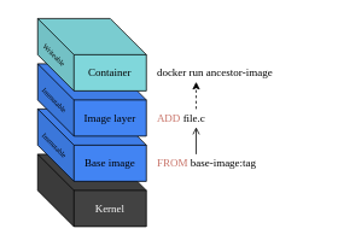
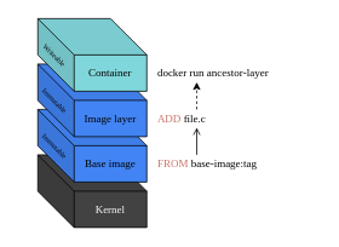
  <mxCell id="0" />
  <mxCell id="1" parent="0" />
  <mxCell id="2" value="&lt;font face=&quot;Comfortaa&quot; data-font-src=&quot;https://fonts.googleapis.com/css?family=Comfortaa&quot; color=&quot;#fafafa&quot;&gt;Kernel&lt;/font&gt;" style="shape=cube;whiteSpace=wrap;html=1;boundedLbl=1;backgroundOutline=1;darkOpacity=0.05;darkOpacity2=0.1;size=40;fillColor=#424242;" vertex="1" parent="1"><mxGeometry x="41" y="170" width="120" height="80" as="geometry" /></mxCell>
  <mxCell id="3" value="&lt;font face=&quot;Comfortaa&quot; data-font-src=&quot;https://fonts.googleapis.com/css?family=Comfortaa&quot;&gt;Base image&lt;/font&gt;" style="shape=cube;whiteSpace=wrap;html=1;boundedLbl=1;backgroundOutline=1;darkOpacity=0.05;darkOpacity2=0.1;fillColor=#4284F3;size=40;" vertex="1" parent="1"><mxGeometry x="41" y="120" width="120" height="80" as="geometry" /></mxCell>
  <mxCell id="4" value="&lt;font face=&quot;Comfortaa&quot; data-font-src=&quot;https://fonts.googleapis.com/css?family=Comfortaa&quot;&gt;Image layer&lt;/font&gt;" style="shape=cube;whiteSpace=wrap;html=1;boundedLbl=1;backgroundOutline=1;darkOpacity=0.05;darkOpacity2=0.1;fillColor=#4284F3;size=40;" vertex="1" parent="1"><mxGeometry x="41" y="70" width="120" height="80" as="geometry" /></mxCell>
  <mxCell id="5" value="&lt;font face=&quot;Comfortaa&quot; data-font-src=&quot;https://fonts.googleapis.com/css?family=Comfortaa&quot;&gt;Container&lt;/font&gt;" style="shape=cube;whiteSpace=wrap;html=1;boundedLbl=1;backgroundOutline=1;darkOpacity=0.05;darkOpacity2=0.1;fillColor=#80D7DB;size=40;" vertex="1" parent="1"><mxGeometry x="41" y="20" width="120" height="80" as="geometry" /></mxCell>
  <mxCell id="6" value="&lt;span style=&quot;font-size: 8px&quot;&gt;Writeable&lt;/span&gt;" style="text;html=1;strokeColor=none;fillColor=none;align=center;verticalAlign=middle;whiteSpace=wrap;rounded=0;fontFamily=Comfortaa;fontSource=https%3A%2F%2Ffonts.googleapis.com%2Fcss%3Ffamily%3DComfortaa;fontColor=#000000;rotation=45;" vertex="1" parent="1"><mxGeometry x="20.12" y="44.64" width="81.03" height="30" as="geometry" /></mxCell>
  <mxCell id="7" value="&lt;span style=&quot;font-size: 8px&quot;&gt;Immutable&lt;/span&gt;" style="text;html=1;strokeColor=none;fillColor=none;align=center;verticalAlign=middle;whiteSpace=wrap;rounded=0;fontFamily=Comfortaa;fontSource=https%3A%2F%2Ffonts.googleapis.com%2Fcss%3Ffamily%3DComfortaa;fontColor=#000000;rotation=45;" vertex="1" parent="1"><mxGeometry x="20.12" y="95" width="81.03" height="30" as="geometry" /></mxCell>
  <mxCell id="8" value="&lt;font style=&quot;font-size: 8px&quot;&gt;Immutable&lt;/font&gt;" style="text;html=1;strokeColor=none;fillColor=none;align=center;verticalAlign=middle;whiteSpace=wrap;rounded=0;fontFamily=Comfortaa;fontSource=https%3A%2F%2Ffonts.googleapis.com%2Fcss%3Ffamily%3DComfortaa;fontColor=#000000;rotation=45;" vertex="1" parent="1"><mxGeometry x="20.12" y="145" width="81.03" height="30" as="geometry" /></mxCell>
- <mxCell id="9" value="&lt;font style=&quot;font-size: 12px&quot; color=&quot;#000000&quot;&gt;docker run ancestor-image&lt;/font&gt;" style="text;html=1;strokeColor=none;fillColor=none;align=left;verticalAlign=middle;whiteSpace=wrap;rounded=0;fontFamily=Comfortaa;fontSource=https%3A%2F%2Ffonts.googleapis.com%2Fcss%3Ffamily%3DComfortaa;fontSize=8;fontColor=#FAFAFA;" vertex="1" parent="1"><mxGeometry x="171" y="70" width="180" height="20" as="geometry" /></mxCell>
+ <mxCell id="9" value="&lt;font style=&quot;font-size: 12px&quot; color=&quot;#000000&quot;&gt;docker run ancestor-layer&lt;/font&gt;" style="text;html=1;strokeColor=none;fillColor=none;align=left;verticalAlign=middle;whiteSpace=wrap;rounded=0;fontFamily=Comfortaa;fontSource=https%3A%2F%2Ffonts.googleapis.com%2Fcss%3Ffamily%3DComfortaa;fontSize=8;fontColor=#FAFAFA;" vertex="1" parent="1"><mxGeometry x="171" y="70" width="180" height="20" as="geometry" /></mxCell>
  <mxCell id="10" style="edgeStyle=orthogonalEdgeStyle;rounded=0;orthogonalLoop=1;jettySize=auto;html=1;exitX=0.25;exitY=0;exitDx=0;exitDy=0;entryX=0.25;entryY=1;entryDx=0;entryDy=0;fontFamily=Comfortaa;fontSource=https%3A%2F%2Ffonts.googleapis.com%2Fcss%3Ffamily%3DComfortaa;fontSize=12;fontColor=#C87368;dashed=1;" edge="1" parent="1" source="11" target="9"><mxGeometry relative="1" as="geometry" /></mxCell>
  <mxCell id="11" value="&lt;font style=&quot;font-size: 12px&quot; color=&quot;#c87368&quot;&gt;ADD&lt;/font&gt;&lt;font style=&quot;font-size: 12px&quot; color=&quot;#000000&quot;&gt; file.c&lt;br&gt;&lt;/font&gt;" style="text;html=1;strokeColor=none;fillColor=none;align=left;verticalAlign=middle;whiteSpace=wrap;rounded=0;fontFamily=Comfortaa;fontSource=https%3A%2F%2Ffonts.googleapis.com%2Fcss%3Ffamily%3DComfortaa;fontSize=8;fontColor=#FAFAFA;" vertex="1" parent="1"><mxGeometry x="171" y="120" width="180" height="20" as="geometry" /></mxCell>
  <mxCell id="12" style="edgeStyle=orthogonalEdgeStyle;rounded=0;orthogonalLoop=1;jettySize=auto;html=1;exitX=0.25;exitY=0;exitDx=0;exitDy=0;entryX=0.25;entryY=1;entryDx=0;entryDy=0;fontFamily=Comfortaa;fontSource=https%3A%2F%2Ffonts.googleapis.com%2Fcss%3Ffamily%3DComfortaa;fontSize=12;fontColor=#C87368;endArrow=open;" edge="1" parent="1" source="13" target="11"><mxGeometry relative="1" as="geometry" /></mxCell>
  <mxCell id="13" value="&lt;font style=&quot;font-size: 12px&quot; color=&quot;#c87368&quot;&gt;FROM&lt;/font&gt;&lt;font style=&quot;font-size: 12px&quot; color=&quot;#000000&quot;&gt; base-image:tag&lt;br&gt;&lt;/font&gt;" style="text;html=1;strokeColor=none;fillColor=none;align=left;verticalAlign=middle;whiteSpace=wrap;rounded=0;fontFamily=Comfortaa;fontSource=https%3A%2F%2Ffonts.googleapis.com%2Fcss%3Ffamily%3DComfortaa;fontSize=8;fontColor=#FAFAFA;" vertex="1" parent="1"><mxGeometry x="171" y="170" width="180" height="20" as="geometry" /></mxCell>
